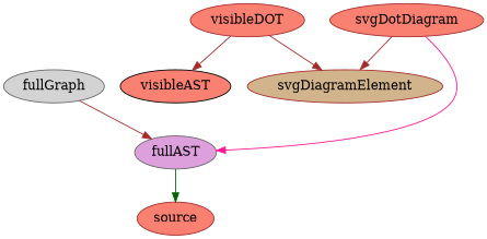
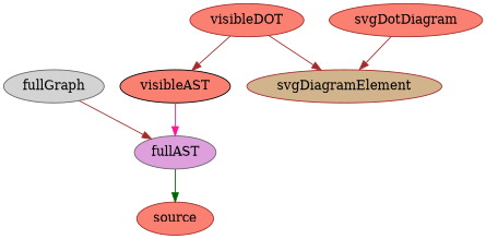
  digraph {
    node [color=brown fillcolor=salmon style=filled]
    edge [color=brown]
    fullAST [color=gray40 fillcolor=plum]
    source
    fullGraph [color=gray40 fillcolor=lightgrey]
    visibleAST [color=black]
    visibleDOT
    svgDiagramElement [fillcolor=tan]
    svgDotDiagram
    fullAST -> source [color=darkgreen]
    fullGraph -> fullAST
-   svgDotDiagram -> fullAST [color=deeppink]
+   visibleAST -> fullAST [color=deeppink]
    visibleDOT -> visibleAST
    visibleDOT -> svgDiagramElement
    svgDotDiagram -> svgDiagramElement
  }
